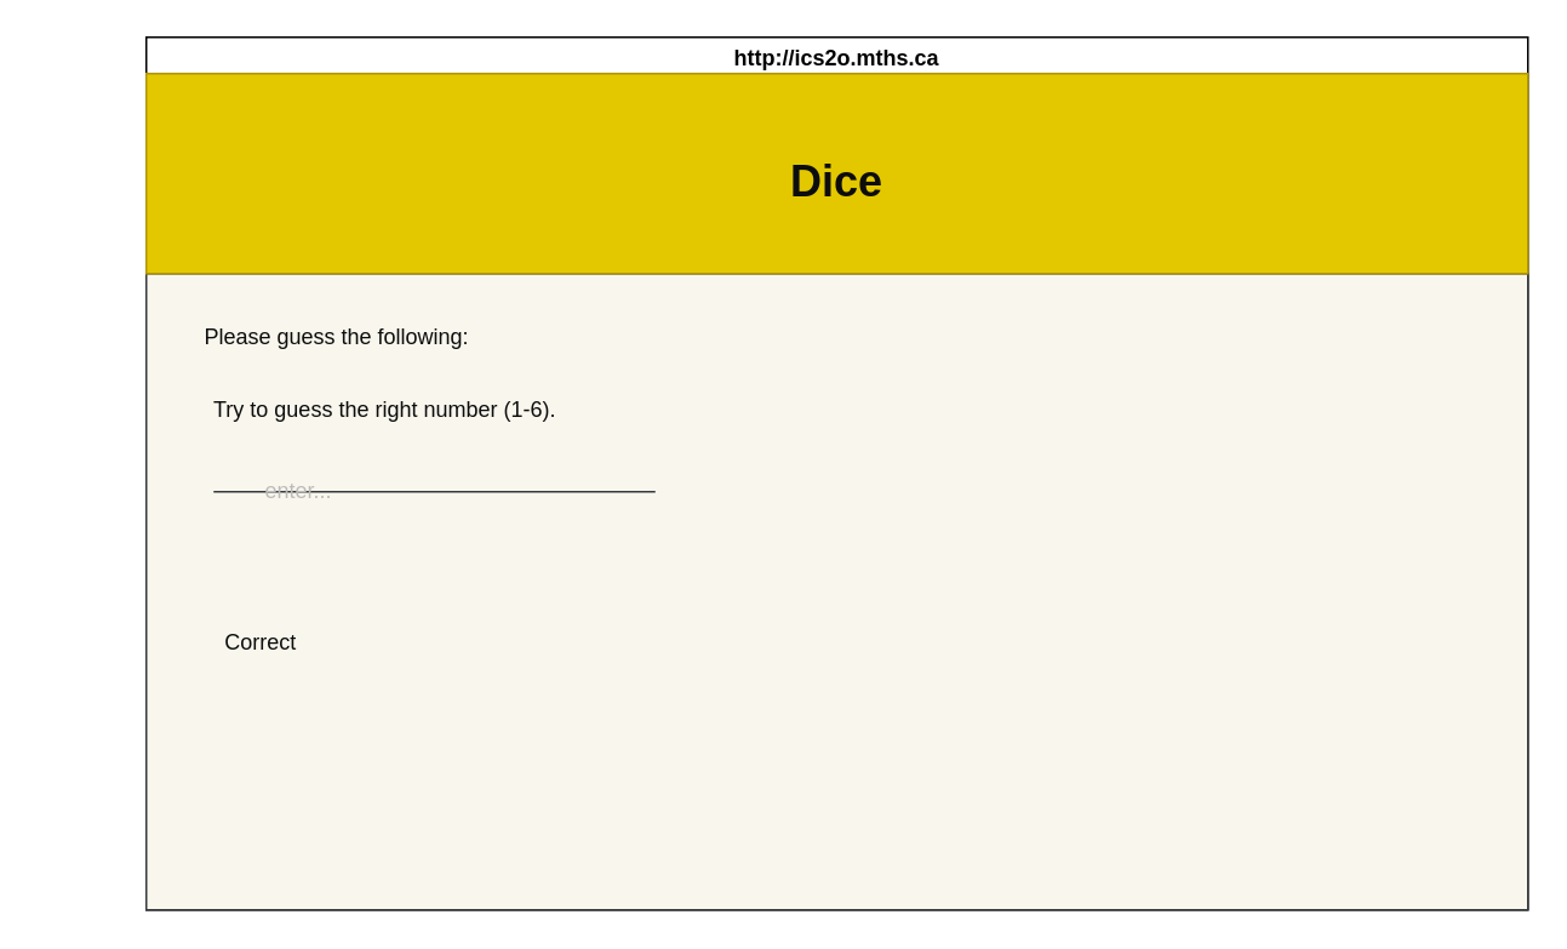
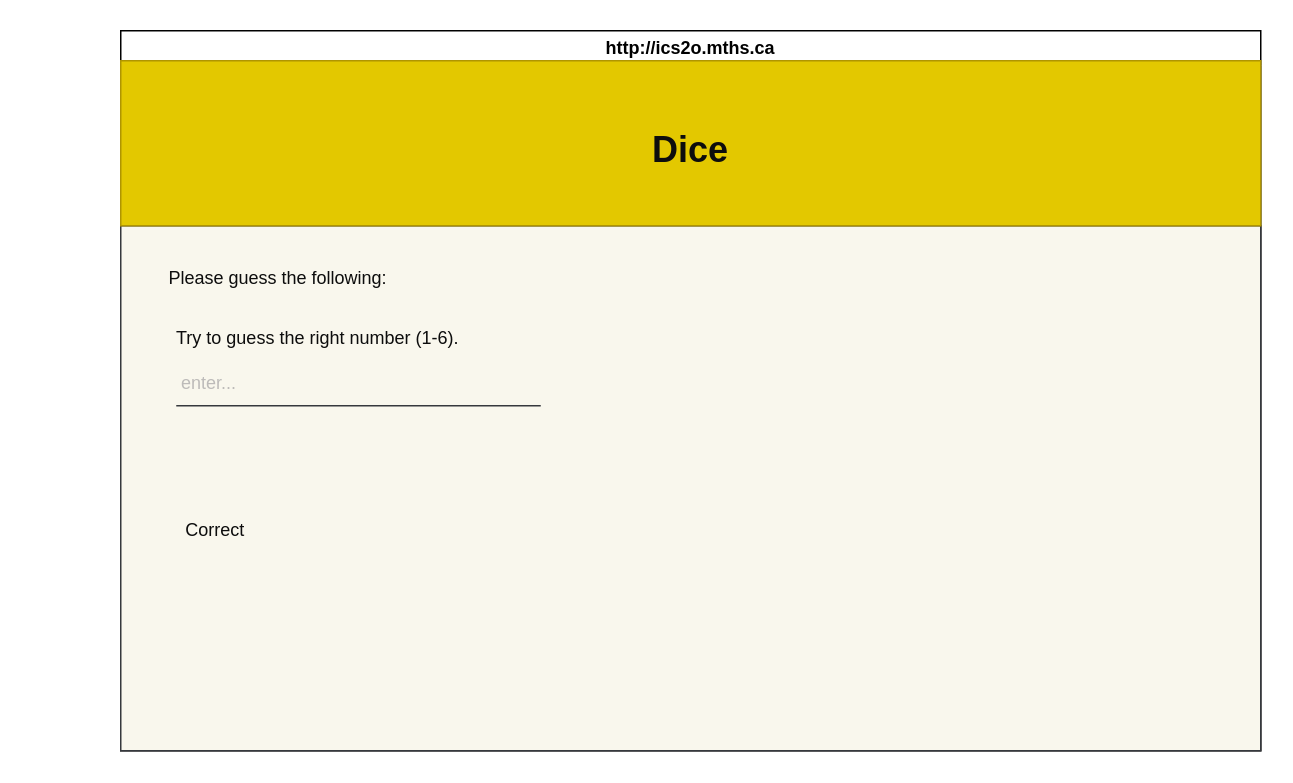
  <mxCell id="0" />
  <mxCell id="1" parent="0" />
  <mxCell id="2" value="http://ics2o.mths.ca" style="swimlane;whiteSpace=wrap;html=1;" vertex="1" parent="1"><mxGeometry x="80" y="20" width="760" height="480" as="geometry" /></mxCell>
  <mxCell id="3" value="" style="rounded=0;whiteSpace=wrap;html=1;fillColor=#f9f7ed;strokeColor=#36393d;fontSize=9;" vertex="1" parent="2"><mxGeometry y="130" width="760" height="350" as="geometry" /></mxCell>
  <mxCell id="4" value="Please guess the following:" style="text;html=1;strokeColor=none;fillColor=none;align=center;verticalAlign=middle;whiteSpace=wrap;rounded=0;fontColor=#0D0D0D;" vertex="1" parent="2"><mxGeometry x="30" y="150" width="150" height="30" as="geometry" /></mxCell>
  <mxCell id="5" value="Try to guess the right number (1-6)." style="text;html=1;strokeColor=none;fillColor=none;align=center;verticalAlign=middle;whiteSpace=wrap;rounded=0;fontColor=#0D0D0D;" vertex="1" parent="2"><mxGeometry x="-20" y="190" width="303" height="30" as="geometry" /></mxCell>
  <mxCell id="6" value="" style="endArrow=none;html=1;fontColor=#0D0D0D;jumpSize=5;fillColor=#eeeeee;strokeColor=#36393d;" edge="1" parent="2"><mxGeometry width="50" height="50" relative="1" as="geometry"><mxPoint x="37" y="250" as="sourcePoint" /><mxPoint x="280" y="250" as="targetPoint" /></mxGeometry></mxCell>
- <mxCell id="7" value="enter..." style="text;html=1;strokeColor=none;fillColor=none;align=center;verticalAlign=middle;whiteSpace=wrap;rounded=0;fontColor=#BDBBB9;" vertex="1" parent="2"><mxGeometry x="53" y="235" width="62" height="30" as="geometry" /></mxCell>
+ <mxCell id="7" value="enter..." style="text;html=1;strokeColor=none;fillColor=none;align=center;verticalAlign=middle;whiteSpace=wrap;rounded=0;fontColor=#BDBBB9;" vertex="1" parent="2"><mxGeometry x="28" y="220" width="62" height="30" as="geometry" /></mxCell>
  <mxCell id="8" value="" style="whiteSpace=wrap;html=1;fillColor=#e3c800;fontColor=#000000;strokeColor=#B09500;" vertex="1" parent="2"><mxGeometry y="20" width="760" height="110" as="geometry" /></mxCell>
  <mxCell id="9" value="&lt;sup&gt;&lt;span style=&quot;font-size: 12px;&quot;&gt;Correct&lt;/span&gt;&amp;nbsp;&amp;nbsp;&lt;/sup&gt;" style="text;html=1;strokeColor=none;fillColor=none;align=center;verticalAlign=middle;whiteSpace=wrap;rounded=0;fontColor=#0D0D0D;" vertex="1" parent="2"><mxGeometry x="-60" y="320" width="252" height="30" as="geometry" /></mxCell>
  <mxCell id="10" value="&lt;h1&gt;&lt;font color=&quot;#0d0d0d&quot;&gt;Dice&lt;/font&gt;&lt;/h1&gt;" style="text;html=1;strokeColor=none;fillColor=none;align=center;verticalAlign=middle;whiteSpace=wrap;rounded=0;" vertex="1" parent="1"><mxGeometry x="240" y="40" width="440" height="120" as="geometry" /></mxCell>
